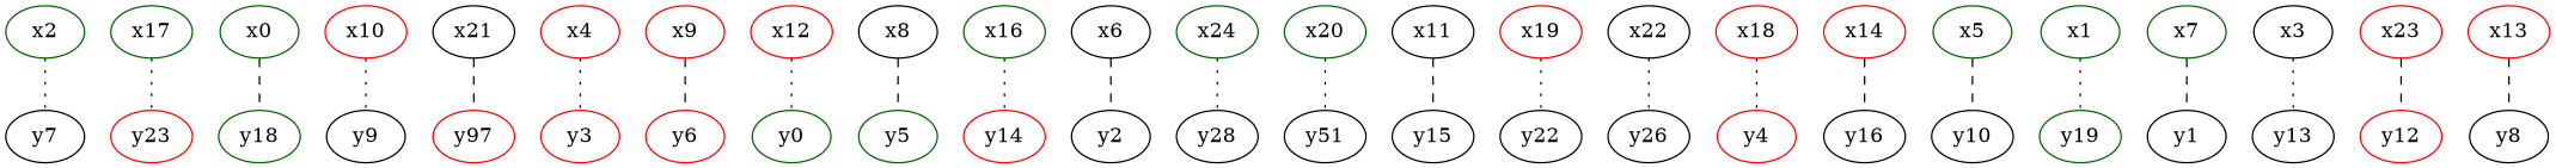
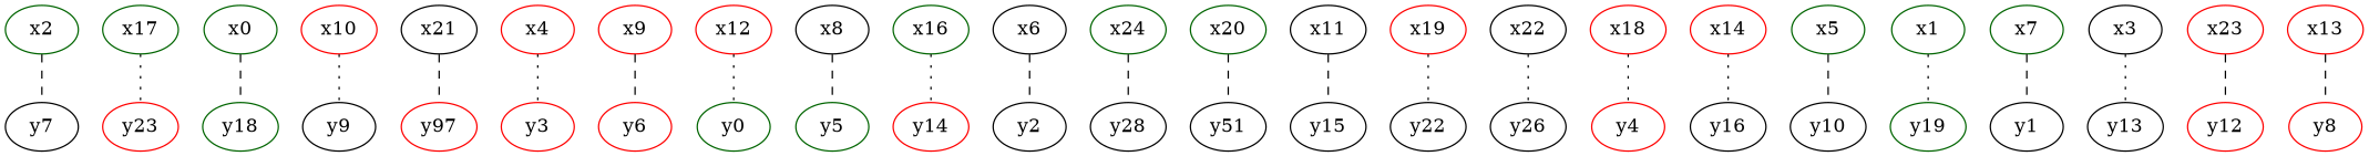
  strict graph {
    node [color=black]
    edge [style=dotted]
    x2 [color=darkgreen]
    y7
    x17 [color=darkgreen]
    y23 [color=red]
    x0 [color=darkgreen]
    y18 [color=darkgreen]
    y9
    x10 [color=red]
    x21
    n10 [color=red label=y97]
    x4 [color=red]
    y3 [color=red]
    x9 [color=red]
    y6 [color=red]
    y0 [color=darkgreen]
    x12 [color=red]
    x8
    y5 [color=darkgreen]
    x16 [color=darkgreen]
    y14 [color=red]
    x6
    y2
    x24 [color=darkgreen]
    n24 [label=y28]
    x20 [color=darkgreen]
    n26 [label=y51]
    x11
    y15
    y22
    x19 [color=red]
    x22
    n32 [label=y26]
    x18 [color=red]
    y4 [color=red]
    y16
    x14 [color=red]
    x5 [color=darkgreen]
    y10
    x1 [color=darkgreen]
    y19 [color=darkgreen]
    x7 [color=darkgreen]
    y1
    x3
    y13
    x23 [color=red]
    y12 [color=red]
    x13 [color=red]
-   y8
-   x2 -- y7
+   y8 [color=red]
+   x2 -- y7 [style=dashed]
    x17 -- y23
    x0 -- y18 [style=dashed]
    x10 -- y9
    x21 -- n10 [style=dashed]
    x4 -- y3
    x9 -- y6 [style=dashed]
    x12 -- y0
    x8 -- y5 [style=dashed]
    x16 -- y14
    x6 -- y2 [style=dashed]
-   x24 -- n24
-   x20 -- n26
+   x24 -- n24 [style=dashed]
+   x20 -- n26 [style=dashed]
    x11 -- y15 [style=dashed]
    x19 -- y22
    x22 -- n32
    x18 -- y4
-   x14 -- y16 [style=dashed]
+   x14 -- y16
    x5 -- y10 [style=dashed]
    x1 -- y19
    x7 -- y1 [style=dashed]
    x3 -- y13
    x23 -- y12 [style=dashed]
    x13 -- y8 [style=dashed]
  }
